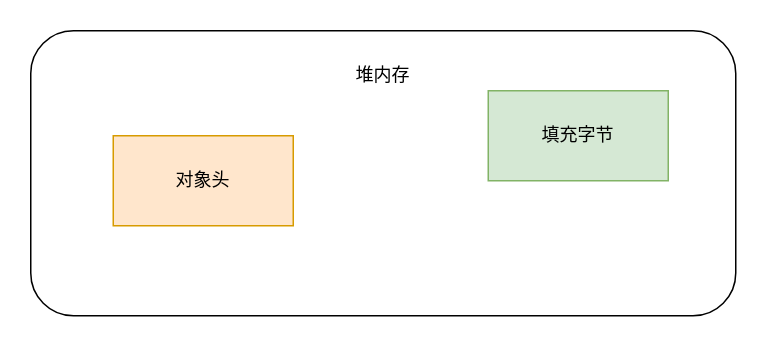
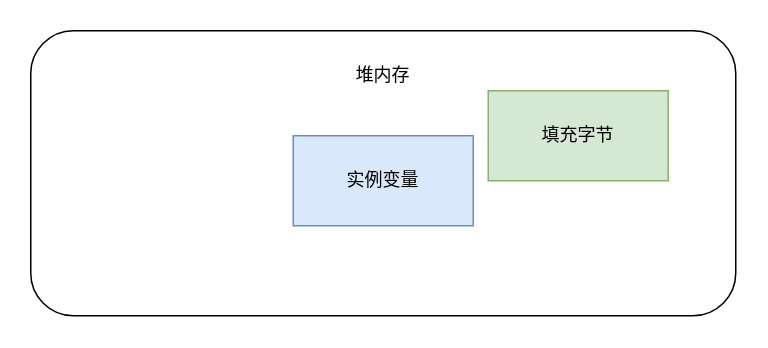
  <mxCell id="0" />
  <mxCell id="1" parent="0" />
  <mxCell id="2" value="" style="rounded=1;whiteSpace=wrap;html=1;" vertex="1" parent="1"><mxGeometry x="20" y="20" width="470" height="190" as="geometry" /></mxCell>
- <mxCell id="3" value="对象头" style="rounded=0;whiteSpace=wrap;html=1;fillColor=#ffe6cc;strokeColor=#d79b00;" vertex="1" parent="1"><mxGeometry x="75" y="90" width="120" height="60" as="geometry" /></mxCell>
+ <mxCell id="4" value="实例变量" style="rounded=0;whiteSpace=wrap;html=1;fillColor=#dae8fc;strokeColor=#6c8ebf;" vertex="1" parent="1"><mxGeometry x="195" y="90" width="120" height="60" as="geometry" /></mxCell>
  <mxCell id="5" value="填充字节" style="rounded=0;whiteSpace=wrap;html=1;fillColor=#d5e8d4;strokeColor=#82b366;" vertex="1" parent="1"><mxGeometry x="325" y="60" width="120" height="60" as="geometry" /></mxCell>
  <mxCell id="6" value="堆内存" style="text;html=1;strokeColor=none;fillColor=none;align=center;verticalAlign=middle;whiteSpace=wrap;rounded=0;" vertex="1" parent="1"><mxGeometry x="235" y="40" width="40" height="20" as="geometry" /></mxCell>
